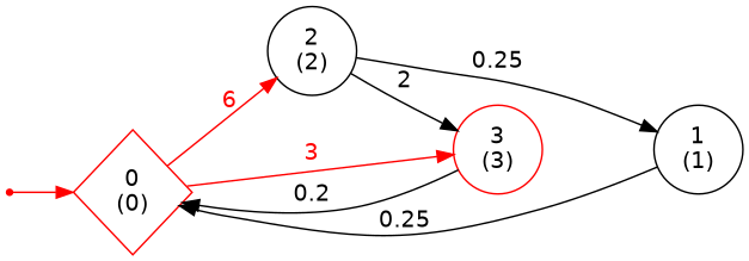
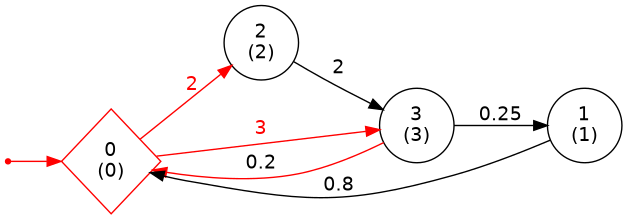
  digraph {
    rankdir=LR
    node [color=black fontname=Helvetica shape=circle]
    edge [color=black fontcolor=black fontname=Helvetica]
    n1 [color=red label="0\n(0)" shape=diamond]
    n2 [label="2\n(2)"]
-   n3 [color=red label="3\n(3)"]
+   n3 [label="3\n(3)"]
    n4 [label="1\n(1)"]
    "0i" [color=red shape=point]
-   n1 -> n2 [color=red fontcolor=red label=6]
+   n1 -> n2 [color=red fontcolor=red label=2]
    n1 -> n3 [color=red fontcolor=red label=3]
    n2 -> n3 [label=2]
-   n2 -> n4 [label=0.25]
-   n3 -> n1 [label=0.2]
-   n4 -> n1 [label=0.25]
+   n3 -> n4 [label=0.25]
+   n3 -> n1 [color=red label=0.2]
+   n4 -> n1 [label=0.8]
    "0i" -> n1 [color=red fontcolor="" fontname=""]
  }
